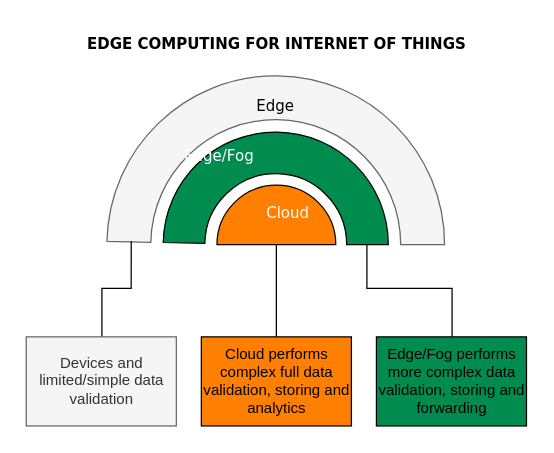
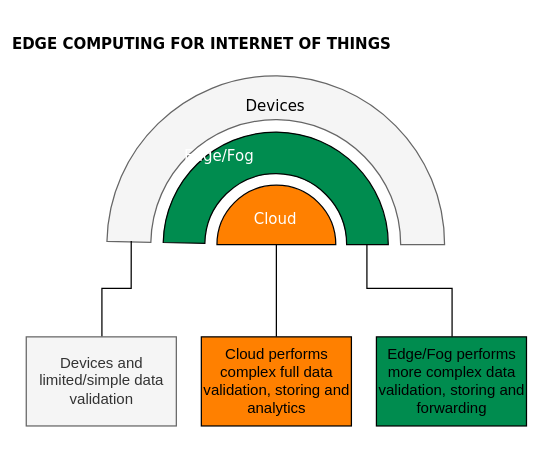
  <mxCell id="0" />
  <mxCell id="1" parent="0" />
  <mxCell id="2" value="" style="verticalLabelPosition=bottom;verticalAlign=top;html=1;shape=mxgraph.basic.partConcEllipse;startAngle=0.753;endAngle=0.25;arcWidth=0.26;fillColor=#f5f5f5;fontColor=#333333;strokeColor=#666666;" vertex="1" parent="1"><mxGeometry x="85" y="60" width="270" height="270" as="geometry" /></mxCell>
  <mxCell id="3" value="" style="verticalLabelPosition=bottom;verticalAlign=top;html=1;shape=mxgraph.basic.partConcEllipse;startAngle=0.753;endAngle=0.25;arcWidth=0.37;fillColor=#008C4F;" vertex="1" parent="1"><mxGeometry x="130" y="105" width="180" height="180" as="geometry" /></mxCell>
  <mxCell id="4" value="" style="edgeStyle=orthogonalEdgeStyle;rounded=0;orthogonalLoop=1;jettySize=auto;html=1;fontFamily=Dejavu Sans;fontColor=#FFFFFF;endArrow=none;endFill=0;" edge="1" parent="1" source="5" target="9"><mxGeometry relative="1" as="geometry" /></mxCell>
  <mxCell id="5" value="" style="verticalLabelPosition=bottom;verticalAlign=top;html=1;shape=mxgraph.basic.half_circle;rotation=-180;fillColor=#FF8000;" vertex="1" parent="1"><mxGeometry x="173" y="147.5" width="95" height="47.5" as="geometry" /></mxCell>
- <mxCell id="6" value="Edge" style="text;html=1;strokeColor=none;fillColor=none;align=center;verticalAlign=middle;whiteSpace=wrap;rounded=0;fontFamily=Dejavu Sans;" vertex="1" parent="1"><mxGeometry x="190" y="70" width="60" height="30" as="geometry" /></mxCell>
+ <mxCell id="6" value="Devices" style="text;html=1;strokeColor=none;fillColor=none;align=center;verticalAlign=middle;whiteSpace=wrap;rounded=0;fontFamily=Dejavu Sans;" vertex="1" parent="1"><mxGeometry x="190" y="70" width="60" height="30" as="geometry" /></mxCell>
  <mxCell id="7" value="Edge/Fog" style="text;html=1;strokeColor=none;fillColor=none;align=center;verticalAlign=middle;whiteSpace=wrap;rounded=0;fontFamily=Dejavu Sans;fontColor=#FFFFFF;" vertex="1" parent="1"><mxGeometry x="145" y="110" width="60" height="30" as="geometry" /></mxCell>
- <mxCell id="8" value="Cloud" style="text;html=1;strokeColor=none;fillColor=none;align=center;verticalAlign=middle;whiteSpace=wrap;rounded=0;fontFamily=Dejavu Sans;fontColor=#FFFFFF;" vertex="1" parent="1"><mxGeometry x="200" y="155" width="60" height="30" as="geometry" /></mxCell>
+ <mxCell id="8" value="Cloud" style="text;html=1;strokeColor=none;fillColor=none;align=center;verticalAlign=middle;whiteSpace=wrap;rounded=0;fontFamily=Dejavu Sans;fontColor=#FFFFFF;" vertex="1" parent="1"><mxGeometry x="190" y="160" width="60" height="30" as="geometry" /></mxCell>
  <mxCell id="9" value="Cloud performs complex full data validation, storing and analytics" style="whiteSpace=wrap;html=1;verticalAlign=middle;fillColor=#FF8000;" vertex="1" parent="1"><mxGeometry x="160.5" y="268.75" width="120" height="71.25" as="geometry" /></mxCell>
  <mxCell id="10" value="" style="edgeStyle=orthogonalEdgeStyle;rounded=0;orthogonalLoop=1;jettySize=auto;html=1;fontFamily=Dejavu Sans;fontColor=#FFFFFF;endArrow=none;endFill=0;exitX=0.072;exitY=0.489;exitDx=0;exitDy=0;exitPerimeter=0;" edge="1" parent="1" target="11" source="2"><mxGeometry relative="1" as="geometry"><mxPoint x="80.5" y="195" as="sourcePoint" /><Array as="points"><mxPoint x="104" y="230" /><mxPoint x="81" y="230" /></Array></mxGeometry></mxCell>
  <mxCell id="11" value="Devices and limited/simple data validation" style="whiteSpace=wrap;html=1;verticalAlign=middle;fillColor=#f5f5f5;fontColor=#333333;strokeColor=#666666;" vertex="1" parent="1"><mxGeometry x="20.5" y="268.75" width="120" height="71.25" as="geometry" /></mxCell>
  <mxCell id="12" value="" style="edgeStyle=orthogonalEdgeStyle;rounded=0;orthogonalLoop=1;jettySize=auto;html=1;fontFamily=Dejavu Sans;fontColor=#FFFFFF;endArrow=none;endFill=0;exitX=0.905;exitY=0.497;exitDx=0;exitDy=0;exitPerimeter=0;" edge="1" parent="1" target="13" source="3"><mxGeometry relative="1" as="geometry"><mxPoint x="360.5" y="195" as="sourcePoint" /><Array as="points"><mxPoint x="293" y="230" /><mxPoint x="361" y="230" /></Array></mxGeometry></mxCell>
  <mxCell id="13" value="Edge/Fog performs more complex data validation, storing and forwarding" style="whiteSpace=wrap;html=1;verticalAlign=middle;fillColor=#008C4F;" vertex="1" parent="1"><mxGeometry x="300.5" y="268.75" width="120" height="71.25" as="geometry" /></mxCell>
- <mxCell id="14" value="EDGE COMPUTING FOR INTERNET OF THINGS" style="text;html=1;strokeColor=none;fillColor=none;align=center;verticalAlign=middle;whiteSpace=wrap;rounded=0;fontFamily=Dejavu Sans;fontColor=#000000;fontStyle=1" vertex="1" parent="1"><mxGeometry x="65.5" y="20" width="310" height="30" as="geometry" /></mxCell>
+ <mxCell id="14" value="EDGE COMPUTING FOR INTERNET OF THINGS" style="text;html=1;strokeColor=none;fillColor=none;align=center;verticalAlign=middle;whiteSpace=wrap;rounded=0;fontFamily=Dejavu Sans;fontColor=#000000;fontStyle=1" vertex="1" parent="1"><mxGeometry x="5.5" y="20" width="310" height="30" as="geometry" /></mxCell>
